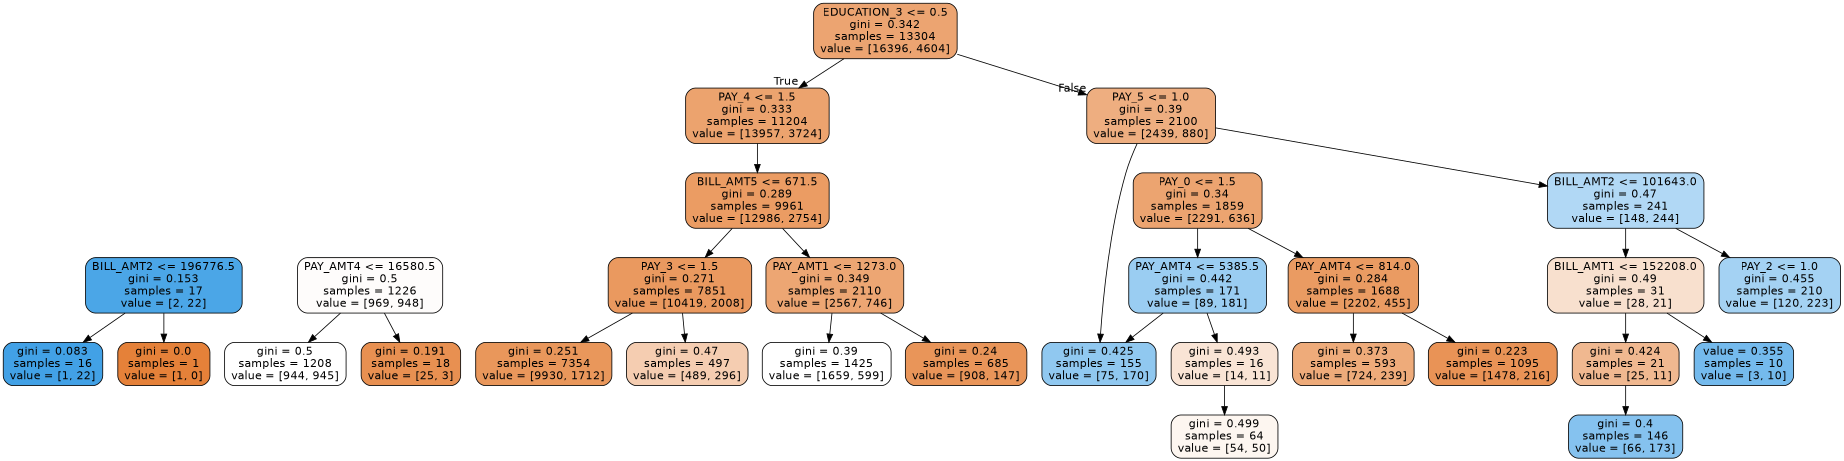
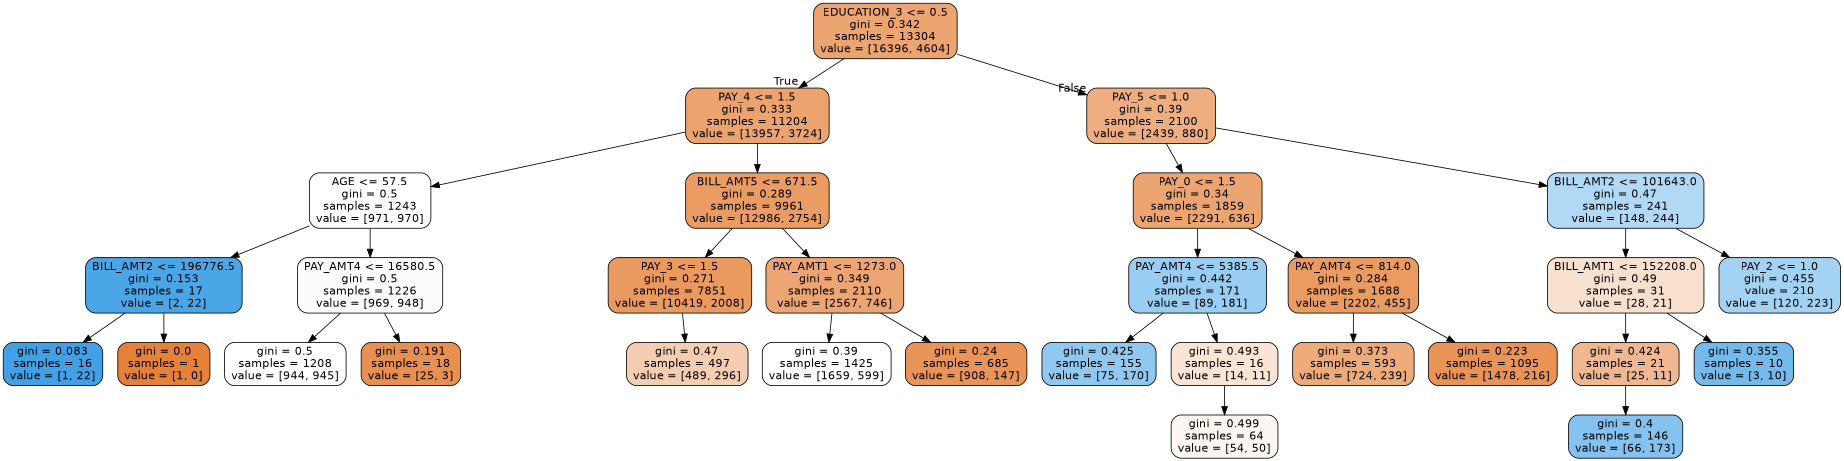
  digraph {
    node [color=black fillcolor="#ffffff" fontname=helvetica shape=box style="filled, rounded"]
    edge [fontname=helvetica]
    n1 [fillcolor="#eca471" label="EDUCATION_3 <= 0.5\ngini = 0.342\nsamples = 13304\nvalue = [16396, 4604]"]
    n2 [fillcolor="#eca36e" label="PAY_4 <= 1.5\ngini = 0.333\nsamples = 11204\nvalue = [13957, 3724]"]
    n3 [fillcolor="#eeae80" label="PAY_5 <= 1.0\ngini = 0.39\nsamples = 2100\nvalue = [2439, 880]"]
    n4 [fillcolor="#eb9c63" label="BILL_AMT5 <= 671.5\ngini = 0.289\nsamples = 9961\nvalue = [12986, 2754]"]
+   n5 [label="AGE <= 57.5\ngini = 0.5\nsamples = 1243\nvalue = [971, 970]"]
    n6 [fillcolor="#eca470" label="PAY_0 <= 1.5\ngini = 0.34\nsamples = 1859\nvalue = [2291, 636]"]
    n7 [fillcolor="#b1d8f5" label="BILL_AMT2 <= 101643.0\ngini = 0.47\nsamples = 241\nvalue = [148, 244]"]
    n8 [fillcolor="#eda673" label="PAY_AMT1 <= 1273.0\ngini = 0.349\nsamples = 2110\nvalue = [2567, 746]"]
    n9 [fillcolor="#ea995f" label="PAY_3 <= 1.5\ngini = 0.271\nsamples = 7851\nvalue = [10419, 2008]"]
    n10 [fillcolor="#fefcfb" label="PAY_AMT4 <= 16580.5\ngini = 0.5\nsamples = 1226\nvalue = [969, 948]"]
    n11 [fillcolor="#4ba6e7" label="BILL_AMT2 <= 196776.5\ngini = 0.153\nsamples = 17\nvalue = [2, 22]"]
    n12 [label="gini = 0.39\nsamples = 1425\nvalue = [1659, 599]"]
    n13 [fillcolor="#e99559" label="gini = 0.24\nsamples = 685\nvalue = [908, 147]"]
-   n14 [fillcolor="#e9975b" label="gini = 0.251\nsamples = 7354\nvalue = [9930, 1712]"]
    n15 [fillcolor="#f5cdb1" label="gini = 0.47\nsamples = 497\nvalue = [489, 296]"]
    n16 [label="gini = 0.5\nsamples = 1208\nvalue = [944, 945]"]
    n17 [fillcolor="#e89051" label="gini = 0.191\nsamples = 18\nvalue = [25, 3]"]
    n18 [fillcolor="#42a1e6" label="gini = 0.083\nsamples = 16\nvalue = [1, 22]"]
    n19 [fillcolor="#e58139" label="gini = 0.0\nsamples = 1\nvalue = [1, 0]"]
    n20 [fillcolor="#ea9b62" label="PAY_AMT4 <= 814.0\ngini = 0.284\nsamples = 1688\nvalue = [2202, 455]"]
    n21 [fillcolor="#9acdf2" label="PAY_AMT4 <= 5385.5\ngini = 0.442\nsamples = 171\nvalue = [89, 181]"]
-   n22 [fillcolor="#a4d2f3" label="PAY_2 <= 1.0\ngini = 0.455\nsamples = 210\nvalue = [120, 223]"]
+   n22 [fillcolor="#a4d2f3" label="PAY_2 <= 1.0\ngini = 0.455\nvalue = 210\nvalue = [120, 223]"]
    n23 [fillcolor="#f8e0ce" label="BILL_AMT1 <= 152208.0\ngini = 0.49\nsamples = 31\nvalue = [28, 21]"]
    n24 [fillcolor="#eeab7a" label="gini = 0.373\nsamples = 593\nvalue = [724, 239]"]
    n25 [fillcolor="#e99356" label="gini = 0.223\nsamples = 1095\nvalue = [1478, 216]"]
    n26 [fillcolor="#90c8f0" label="gini = 0.425\nsamples = 155\nvalue = [75, 170]"]
    n27 [fillcolor="#f9e4d5" label="gini = 0.493\nsamples = 16\nvalue = [14, 11]"]
    n28 [fillcolor="#fdf6f0" label="gini = 0.499\nsamples = 64\nvalue = [54, 50]"]
    n29 [fillcolor="#f0b890" label="gini = 0.424\nsamples = 21\nvalue = [25, 11]"]
-   n30 [fillcolor="#74baed" label="value = 0.355\nsamples = 10\nvalue = [3, 10]"]
+   n30 [fillcolor="#74baed" label="gini = 0.355\nsamples = 10\nvalue = [3, 10]"]
    n31 [fillcolor="#85c2ef" label="gini = 0.4\nsamples = 146\nvalue = [66, 173]"]
    n1 -> n2 [headlabel=True labelangle=45 labeldistance=2.5]
    n1 -> n3 [headlabel=False labelangle=-45 labeldistance=2.5]
    n2 -> n4
-   n3 -> n26
+   n2 -> n5
+   n3 -> n6
    n3 -> n7
    n4 -> n8
    n4 -> n9
+   n5 -> n10
+   n5 -> n11
    n6 -> n20
    n6 -> n21
    n7 -> n22
    n7 -> n23
    n8 -> n12
    n8 -> n13
-   n9 -> n14
    n9 -> n15
    n10 -> n16
    n10 -> n17
    n11 -> n18
    n11 -> n19
    n20 -> n24
    n20 -> n25
    n21 -> n26
    n21 -> n27
    n23 -> n29
    n23 -> n30
    n27 -> n28
    n29 -> n31
  }
